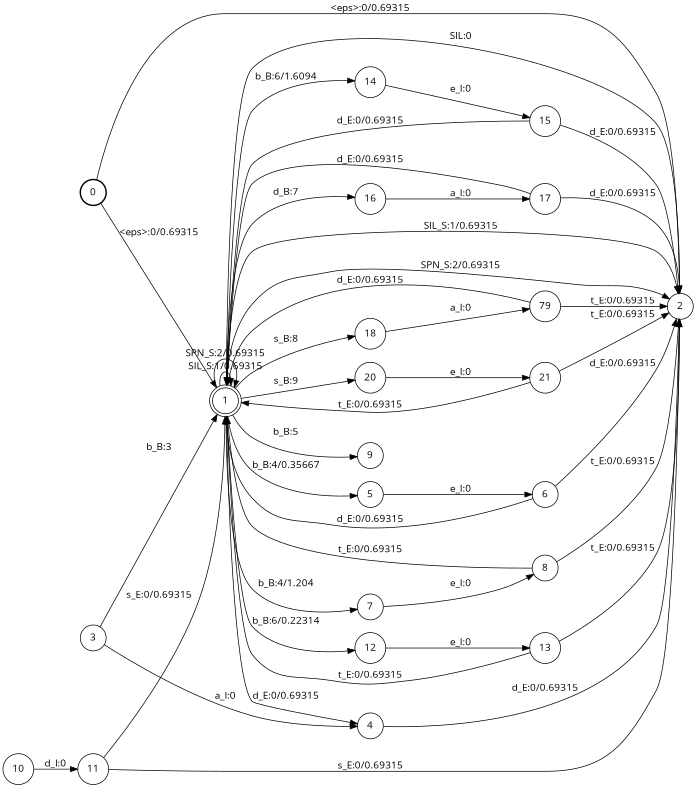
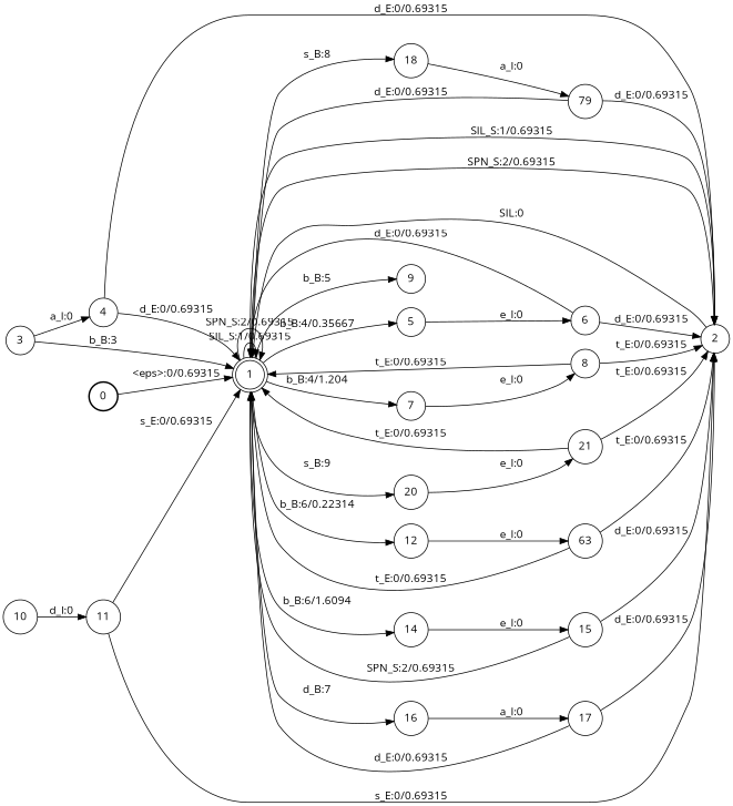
  digraph {
    fontname="Open Sans"
    nodesep=0.25
    rankdir=LR
    ranksep=0.4
    node [fontname="Open Sans" fontsize=14 shape=circle style=solid]
    edge [fontname="Open Sans" fontsize=14]
    n1 [label=0 style=bold]
    n2 [label=1 shape=doublecircle]
    n3 [label=2]
    n4 [label=5]
    n5 [label=7]
    n6 [label=9]
    n7 [label=12]
    n8 [label=14]
    n9 [label=16]
    n10 [label=18]
    n11 [label=20]
    n12 [label=3]
    n13 [label=4]
    n14 [label=6]
    n15 [label=8]
-   n16 [label=13]
+   n16 [label=63]
    n17 [label=15]
    n18 [label=17]
    n19 [label=79]
    n20 [label=21]
    n21 [label=10]
    n22 [label=11]
    n1 -> n2 [label="<eps>:0/0.69315"]
-   n1 -> n3 [label="<eps>:0/0.69315"]
    n2 -> n2 [label="SIL_S:1/0.69315"]
    n2 -> n2 [label="SPN_S:2/0.69315"]
    n2 -> n3 [label="SIL_S:1/0.69315"]
    n2 -> n3 [label="SPN_S:2/0.69315"]
    n2 -> n4 [label="b_B:4/0.35667"]
    n2 -> n5 [label="b_B:4/1.204"]
    n2 -> n6 [label="b_B:5"]
    n2 -> n7 [label="b_B:6/0.22314"]
    n2 -> n8 [label="b_B:6/1.6094"]
    n2 -> n9 [label="d_B:7"]
    n2 -> n10 [label="s_B:8"]
    n2 -> n11 [label="s_B:9"]
    n3 -> n2 [label="SIL:0"]
    n4 -> n14 [label="e_I:0"]
    n5 -> n15 [label="e_I:0"]
    n7 -> n16 [label="e_I:0"]
    n8 -> n17 [label="e_I:0"]
    n9 -> n18 [label="a_I:0"]
    n10 -> n19 [label="a_I:0"]
    n11 -> n20 [label="e_I:0"]
    n12 -> n2 [label="b_B:3"]
    n12 -> n13 [label="a_I:0"]
-   n2 -> n13 [label="d_E:0/0.69315"]
+   n13 -> n2 [label="d_E:0/0.69315"]
    n13 -> n3 [label="d_E:0/0.69315"]
    n14 -> n2 [label="d_E:0/0.69315"]
    n14 -> n3 [label="d_E:0/0.69315"]
    n15 -> n2 [label="t_E:0/0.69315"]
    n15 -> n3 [label="t_E:0/0.69315"]
    n16 -> n2 [label="t_E:0/0.69315"]
    n16 -> n3 [label="t_E:0/0.69315"]
-   n17 -> n2 [label="d_E:0/0.69315"]
+   n17 -> n2 [label="SPN_S:2/0.69315"]
    n17 -> n3 [label="d_E:0/0.69315"]
    n18 -> n2 [label="d_E:0/0.69315"]
    n18 -> n3 [label="d_E:0/0.69315"]
    n19 -> n2 [label="d_E:0/0.69315"]
-   n19 -> n3 [label="t_E:0/0.69315"]
+   n19 -> n3 [label="d_E:0/0.69315"]
    n20 -> n2 [label="t_E:0/0.69315"]
    n20 -> n3 [label="t_E:0/0.69315"]
    n21 -> n22 [label="d_I:0"]
    n22 -> n2 [label="s_E:0/0.69315"]
    n22 -> n3 [label="s_E:0/0.69315"]
  }
